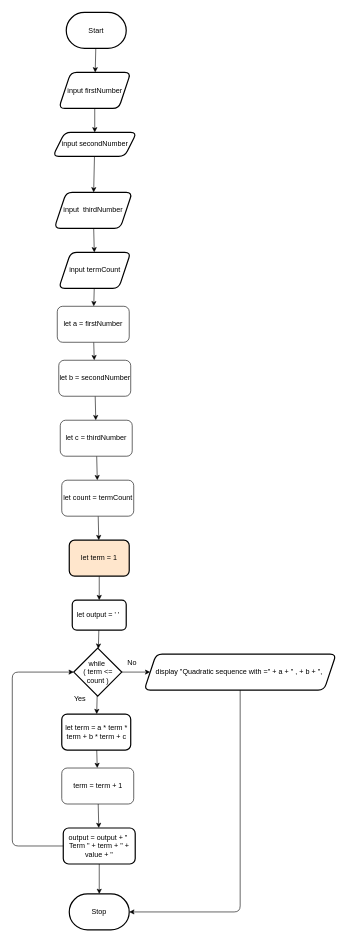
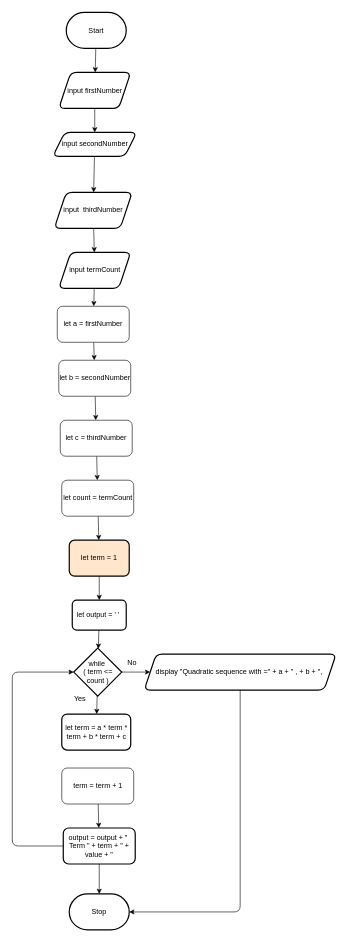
  <mxCell id="0" />
  <mxCell id="1" parent="0" />
  <mxCell id="2" value="" style="edgeStyle=none;html=1;" edge="1" parent="1" source="3" target="5"><mxGeometry relative="1" as="geometry" /></mxCell>
  <mxCell id="3" value="Start" style="strokeWidth=2;html=1;shape=mxgraph.flowchart.terminator;whiteSpace=wrap;" parent="1" vertex="1"><mxGeometry x="110" y="20" width="100" height="60" as="geometry" /></mxCell>
  <mxCell id="4" value="" style="edgeStyle=none;html=1;" parent="1" source="5" target="7" edge="1"><mxGeometry relative="1" as="geometry" /></mxCell>
  <mxCell id="5" value="input firstNumber" style="shape=parallelogram;perimeter=parallelogramPerimeter;whiteSpace=wrap;html=1;fixedSize=1;strokeWidth=2;rounded=1;" parent="1" vertex="1"><mxGeometry x="97.5" y="120" width="120" height="60" as="geometry" /></mxCell>
  <mxCell id="6" value="" style="edgeStyle=none;html=1;" parent="1" source="7" target="9" edge="1"><mxGeometry relative="1" as="geometry" /></mxCell>
  <mxCell id="7" value="input secondNumber" style="shape=parallelogram;perimeter=parallelogramPerimeter;whiteSpace=wrap;html=1;fixedSize=1;strokeWidth=2;rounded=1;" parent="1" vertex="1"><mxGeometry x="87.5" y="220" width="140" height="40" as="geometry" /></mxCell>
  <mxCell id="8" value="" style="edgeStyle=none;html=1;" parent="1" source="9" target="11" edge="1"><mxGeometry relative="1" as="geometry" /></mxCell>
  <mxCell id="9" value="input&amp;nbsp; thirdNumber" style="shape=parallelogram;perimeter=parallelogramPerimeter;whiteSpace=wrap;html=1;fixedSize=1;strokeWidth=2;rounded=1;" parent="1" vertex="1"><mxGeometry x="90" y="320" width="130" height="60" as="geometry" /></mxCell>
  <mxCell id="10" value="" style="edgeStyle=none;html=1;" edge="1" parent="1" source="11" target="22"><mxGeometry relative="1" as="geometry" /></mxCell>
  <mxCell id="11" value="input termCount" style="shape=parallelogram;perimeter=parallelogramPerimeter;whiteSpace=wrap;html=1;fixedSize=1;strokeWidth=2;rounded=1;" parent="1" vertex="1"><mxGeometry x="97.5" y="420" width="120" height="60" as="geometry" /></mxCell>
  <mxCell id="12" value="" style="edgeStyle=none;html=1;" parent="1" source="13" target="15" edge="1"><mxGeometry relative="1" as="geometry" /></mxCell>
  <mxCell id="13" value="let term = 1" style="whiteSpace=wrap;html=1;strokeWidth=2;rounded=1;fillColor=#ffe6cc;" parent="1" vertex="1"><mxGeometry x="115" y="900" width="100" height="60" as="geometry" /></mxCell>
  <mxCell id="14" value="" style="edgeStyle=none;html=1;" parent="1" source="15" target="18" edge="1"><mxGeometry relative="1" as="geometry" /></mxCell>
  <mxCell id="15" value="let output = ' '&amp;nbsp;" style="whiteSpace=wrap;html=1;strokeWidth=2;rounded=1;" parent="1" vertex="1"><mxGeometry x="120" y="1000" width="90" height="50" as="geometry" /></mxCell>
  <mxCell id="16" value="" style="edgeStyle=none;html=1;" edge="1" parent="1" source="18" target="20"><mxGeometry relative="1" as="geometry" /></mxCell>
  <mxCell id="17" value="" style="edgeStyle=none;html=1;" edge="1" parent="1" source="18" target="28"><mxGeometry relative="1" as="geometry" /></mxCell>
  <mxCell id="18" value="while&amp;nbsp;&lt;div&gt;( term &amp;lt;= count )&lt;/div&gt;" style="rhombus;whiteSpace=wrap;html=1;strokeWidth=2;rounded=0;" parent="1" vertex="1"><mxGeometry x="122.5" y="1080" width="80" height="80" as="geometry" /></mxCell>
- <mxCell id="19" value="" style="edgeStyle=none;html=1;" edge="1" parent="1" source="20" target="37"><mxGeometry relative="1" as="geometry" /></mxCell>
  <mxCell id="20" value="let term = a * term * term + b * term + c" style="whiteSpace=wrap;html=1;strokeWidth=2;rounded=1;" parent="1" vertex="1"><mxGeometry x="102.5" y="1190" width="115" height="60" as="geometry" /></mxCell>
  <mxCell id="21" value="" style="edgeStyle=none;html=1;" edge="1" parent="1" source="22" target="24"><mxGeometry relative="1" as="geometry" /></mxCell>
  <mxCell id="22" value="let a = firstNumber" style="rounded=1;whiteSpace=wrap;html=1;" vertex="1" parent="1"><mxGeometry x="95" y="510" width="120" height="60" as="geometry" /></mxCell>
  <mxCell id="23" value="" style="edgeStyle=none;html=1;" edge="1" parent="1" source="24" target="26"><mxGeometry relative="1" as="geometry" /></mxCell>
  <mxCell id="24" value="let b = secondNumber" style="rounded=1;whiteSpace=wrap;html=1;" vertex="1" parent="1"><mxGeometry x="97.5" y="600" width="120" height="60" as="geometry" /></mxCell>
  <mxCell id="25" value="" style="edgeStyle=none;html=1;" edge="1" parent="1" source="26" target="30"><mxGeometry relative="1" as="geometry" /></mxCell>
  <mxCell id="26" value="let c = thirdNumber" style="rounded=1;whiteSpace=wrap;html=1;" vertex="1" parent="1"><mxGeometry x="100" y="700" width="120" height="60" as="geometry" /></mxCell>
  <mxCell id="27" value="" style="edgeStyle=none;html=1;entryX=1;entryY=0.5;entryDx=0;entryDy=0;entryPerimeter=0;" edge="1" parent="1" source="28" target="38"><mxGeometry relative="1" as="geometry"><mxPoint x="400" y="1230" as="targetPoint" /><Array as="points"><mxPoint x="400" y="1520" /></Array></mxGeometry></mxCell>
  <mxCell id="28" value="display &quot;Quadratic sequence with =&quot; + a + &quot; , + b + &quot;,&amp;nbsp;" style="shape=parallelogram;perimeter=parallelogramPerimeter;whiteSpace=wrap;html=1;fixedSize=1;strokeWidth=2;rounded=1;" vertex="1" parent="1"><mxGeometry x="240" y="1090" width="320" height="60" as="geometry" /></mxCell>
  <mxCell id="29" value="" style="edgeStyle=none;html=1;" edge="1" parent="1" source="30" target="13"><mxGeometry relative="1" as="geometry" /></mxCell>
  <mxCell id="30" value="let count = termCount" style="rounded=1;whiteSpace=wrap;html=1;" vertex="1" parent="1"><mxGeometry x="102.5" y="800" width="120" height="60" as="geometry" /></mxCell>
  <mxCell id="31" value="No" style="text;strokeColor=none;align=center;fillColor=none;html=1;verticalAlign=middle;whiteSpace=wrap;rounded=0;" vertex="1" parent="1"><mxGeometry x="190" y="1090" width="60" height="30" as="geometry" /></mxCell>
  <mxCell id="32" value="Yes" style="text;strokeColor=none;align=center;fillColor=none;html=1;verticalAlign=middle;whiteSpace=wrap;rounded=0;" vertex="1" parent="1"><mxGeometry x="102.5" y="1150" width="60" height="30" as="geometry" /></mxCell>
  <mxCell id="33" value="" style="edgeStyle=none;html=1;entryX=0;entryY=0.5;entryDx=0;entryDy=0;" edge="1" parent="1" target="18"><mxGeometry relative="1" as="geometry"><mxPoint x="115" y="1410" as="sourcePoint" /><mxPoint x="20" y="1090" as="targetPoint" /><Array as="points"><mxPoint x="20" y="1410" /><mxPoint x="20" y="1120" /></Array></mxGeometry></mxCell>
  <mxCell id="34" value="" style="edgeStyle=none;html=1;" edge="1" parent="1" source="35" target="38"><mxGeometry relative="1" as="geometry" /></mxCell>
  <mxCell id="35" value="output = output + &quot;&amp;nbsp; Term &quot; + term + &quot; + value + &quot;" style="whiteSpace=wrap;html=1;strokeWidth=2;rounded=1;" vertex="1" parent="1"><mxGeometry x="105" y="1380" width="120" height="60" as="geometry" /></mxCell>
  <mxCell id="36" value="" style="edgeStyle=none;html=1;" edge="1" parent="1" source="37" target="35"><mxGeometry relative="1" as="geometry" /></mxCell>
  <mxCell id="37" value="term = term + 1" style="rounded=1;whiteSpace=wrap;html=1;" vertex="1" parent="1"><mxGeometry x="102.5" y="1280" width="120" height="60" as="geometry" /></mxCell>
  <mxCell id="38" value="Stop" style="strokeWidth=2;html=1;shape=mxgraph.flowchart.terminator;whiteSpace=wrap;" vertex="1" parent="1"><mxGeometry x="115" y="1490" width="100" height="60" as="geometry" /></mxCell>
